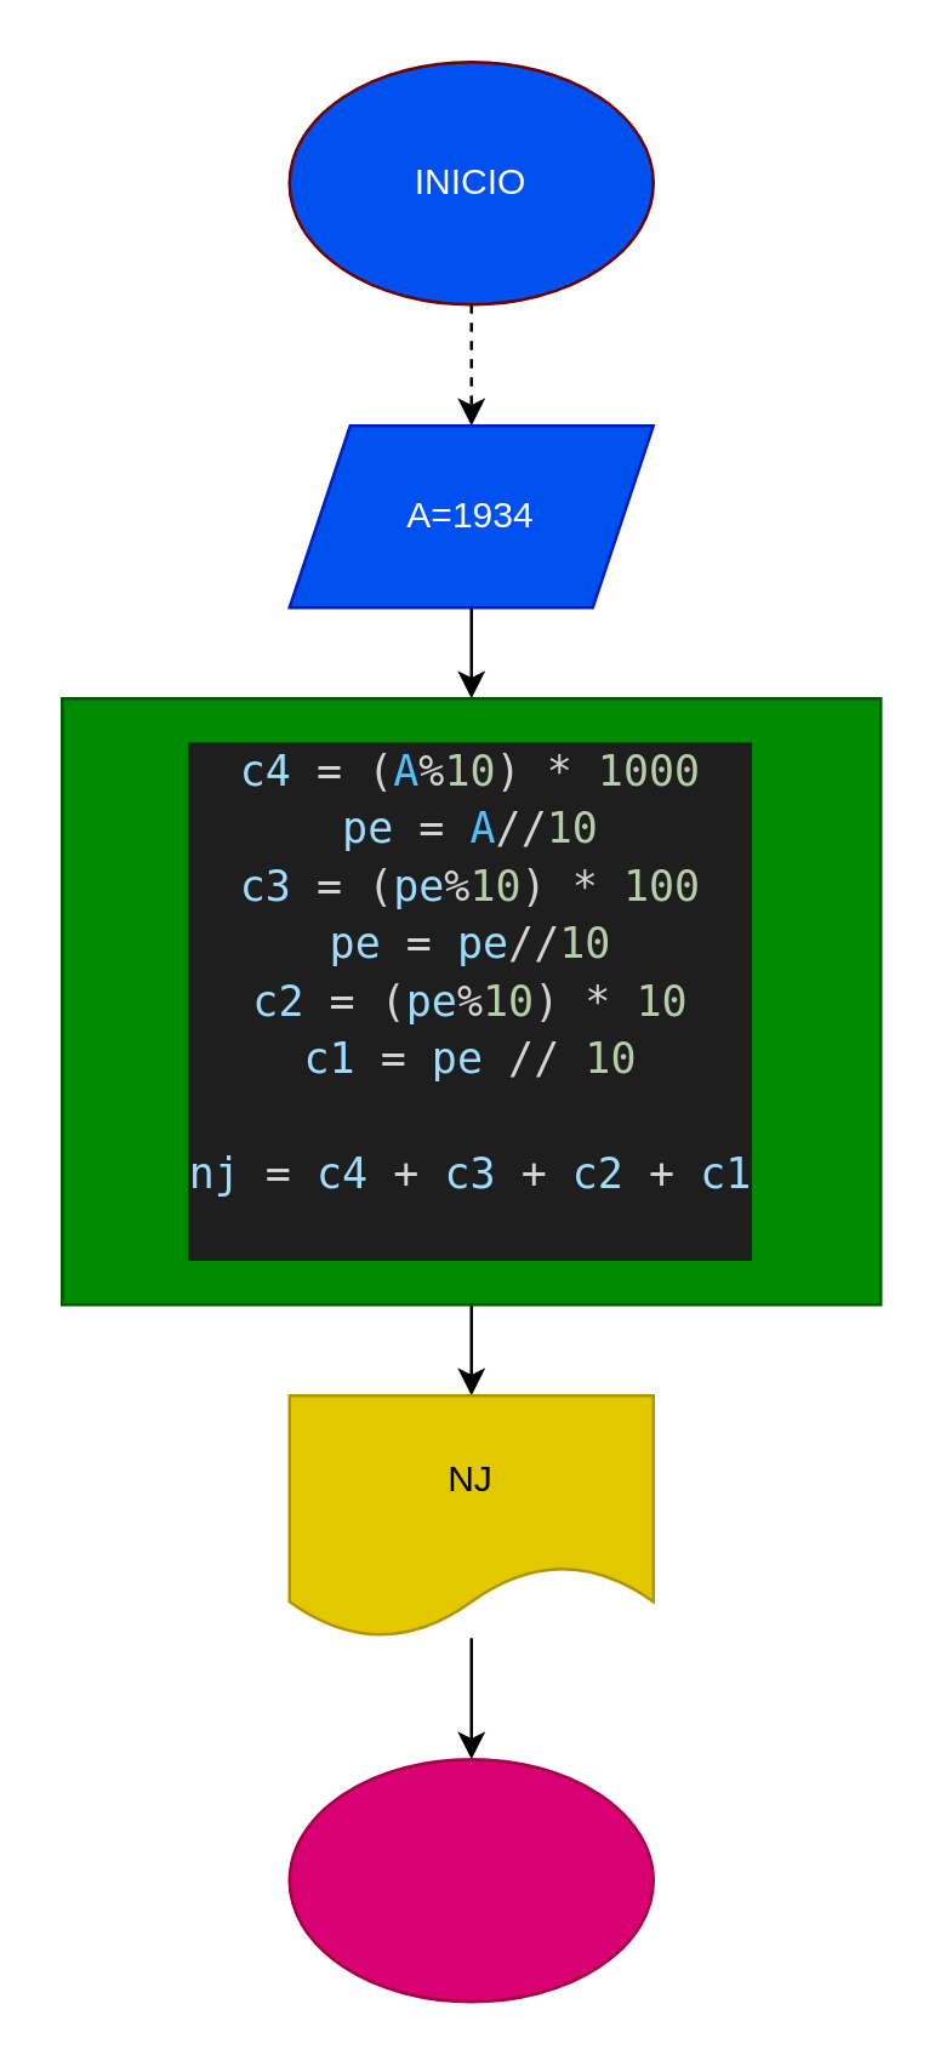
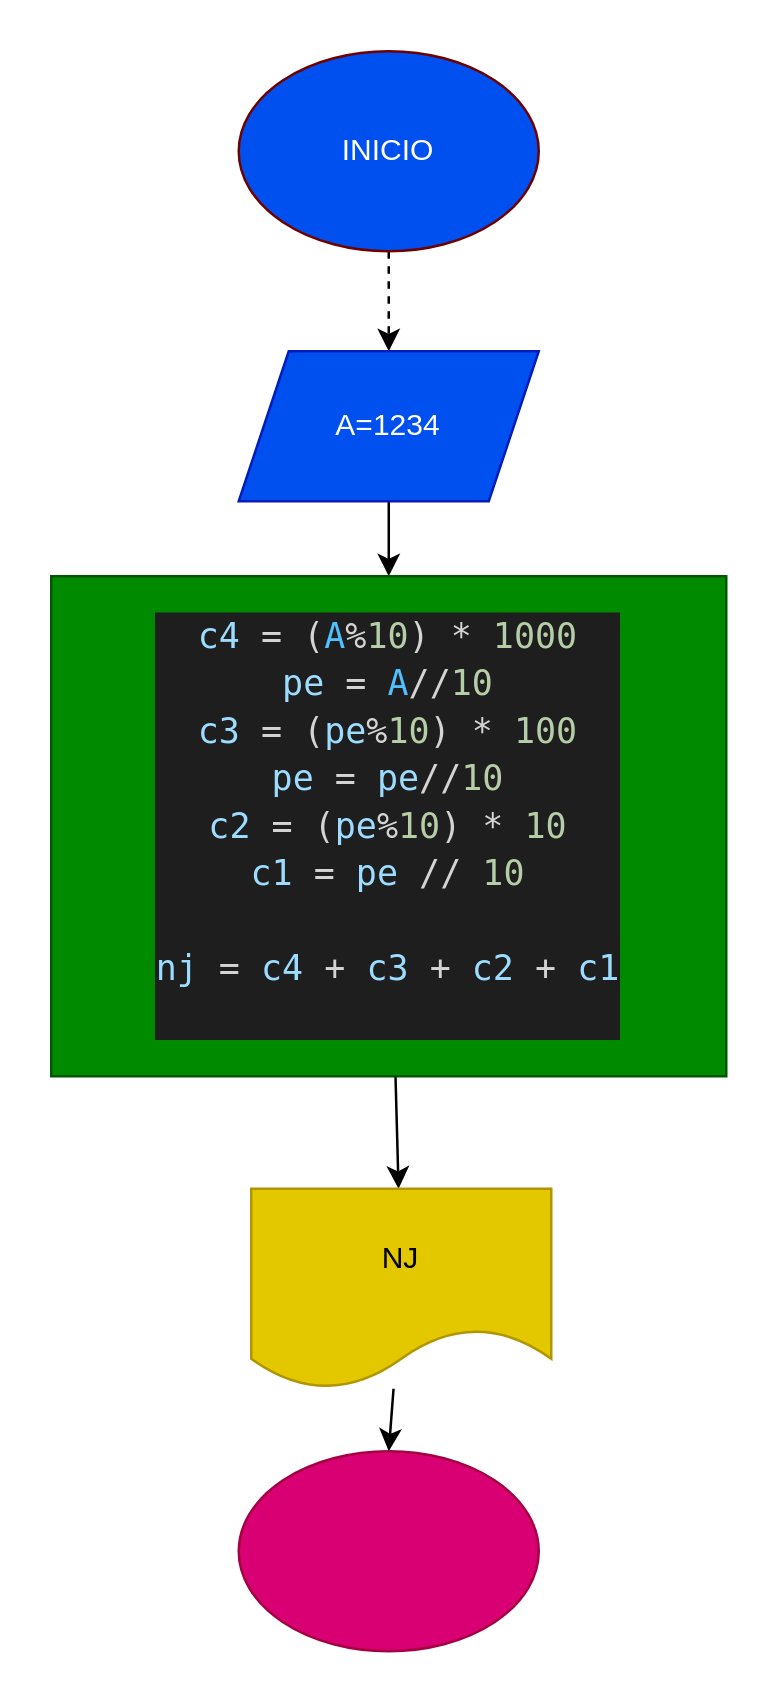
  <mxCell id="0" />
  <mxCell id="1" parent="0" />
  <mxCell id="2" value="" style="edgeStyle=none;html=1;dashed=1;" parent="1" source="3" target="5" edge="1"><mxGeometry relative="1" as="geometry" /></mxCell>
  <mxCell id="3" value="INICIO" style="ellipse;whiteSpace=wrap;html=1;fillColor=#0050ef;fontColor=#ffffff;strokeColor=#6F0000;" parent="1" vertex="1"><mxGeometry x="95" y="20" width="120" height="80" as="geometry" /></mxCell>
  <mxCell id="4" value="" style="edgeStyle=none;html=1;" edge="1" parent="1" source="5" target="7"><mxGeometry relative="1" as="geometry" /></mxCell>
- <mxCell id="5" value="A=1934" style="shape=parallelogram;perimeter=parallelogramPerimeter;whiteSpace=wrap;html=1;fixedSize=1;fillColor=#0050ef;strokeColor=#001DBC;fontColor=#ffffff;" parent="1" vertex="1"><mxGeometry x="95" y="140" width="120" height="60" as="geometry" /></mxCell>
+ <mxCell id="5" value="A=1234" style="shape=parallelogram;perimeter=parallelogramPerimeter;whiteSpace=wrap;html=1;fixedSize=1;fillColor=#0050ef;strokeColor=#001DBC;fontColor=#ffffff;" parent="1" vertex="1"><mxGeometry x="95" y="140" width="120" height="60" as="geometry" /></mxCell>
  <mxCell id="6" value="" style="edgeStyle=none;html=1;" parent="1" source="7" target="9" edge="1"><mxGeometry relative="1" as="geometry" /></mxCell>
  <mxCell id="7" value="&lt;div style=&quot;color: rgb(212, 212, 212); background-color: rgb(30, 30, 30); font-family: &amp;quot;Droid Sans Mono&amp;quot;, &amp;quot;monospace&amp;quot;, monospace; font-size: 14px; line-height: 19px;&quot;&gt;&lt;div&gt;&lt;span style=&quot;color: #9cdcfe;&quot;&gt;c4&lt;/span&gt; = (&lt;span style=&quot;color: #4fc1ff;&quot;&gt;A&lt;/span&gt;%&lt;span style=&quot;color: #b5cea8;&quot;&gt;10&lt;/span&gt;) * &lt;span style=&quot;color: #b5cea8;&quot;&gt;1000&lt;/span&gt;&lt;/div&gt;&lt;div&gt;&lt;span style=&quot;color: #9cdcfe;&quot;&gt;pe&lt;/span&gt; = &lt;span style=&quot;color: #4fc1ff;&quot;&gt;A&lt;/span&gt;//&lt;span style=&quot;color: #b5cea8;&quot;&gt;10&lt;/span&gt;&lt;/div&gt;&lt;div&gt;&lt;span style=&quot;color: #9cdcfe;&quot;&gt;c3&lt;/span&gt; = (&lt;span style=&quot;color: #9cdcfe;&quot;&gt;pe&lt;/span&gt;%&lt;span style=&quot;color: #b5cea8;&quot;&gt;10&lt;/span&gt;) * &lt;span style=&quot;color: #b5cea8;&quot;&gt;100&lt;/span&gt;&lt;/div&gt;&lt;div&gt;&lt;span style=&quot;color: #9cdcfe;&quot;&gt;pe&lt;/span&gt; = &lt;span style=&quot;color: #9cdcfe;&quot;&gt;pe&lt;/span&gt;//&lt;span style=&quot;color: #b5cea8;&quot;&gt;10&lt;/span&gt;&lt;/div&gt;&lt;div&gt;&lt;span style=&quot;color: #9cdcfe;&quot;&gt;c2&lt;/span&gt; = (&lt;span style=&quot;color: #9cdcfe;&quot;&gt;pe&lt;/span&gt;%&lt;span style=&quot;color: #b5cea8;&quot;&gt;10&lt;/span&gt;) * &lt;span style=&quot;color: #b5cea8;&quot;&gt;10&lt;/span&gt;&lt;/div&gt;&lt;div&gt;&lt;span style=&quot;color: #9cdcfe;&quot;&gt;c1&lt;/span&gt; = &lt;span style=&quot;color: #9cdcfe;&quot;&gt;pe&lt;/span&gt; // &lt;span style=&quot;color: #b5cea8;&quot;&gt;10&lt;/span&gt;&lt;/div&gt;&lt;br&gt;&lt;div&gt;&lt;span style=&quot;color: #9cdcfe;&quot;&gt;nj&lt;/span&gt; = &lt;span style=&quot;color: #9cdcfe;&quot;&gt;c4&lt;/span&gt; + &lt;span style=&quot;color: #9cdcfe;&quot;&gt;c3&lt;/span&gt; + &lt;span style=&quot;color: #9cdcfe;&quot;&gt;c2&lt;/span&gt; + &lt;span style=&quot;color: #9cdcfe;&quot;&gt;c1&lt;/span&gt;&lt;/div&gt;&lt;br&gt;&lt;/div&gt;" style="whiteSpace=wrap;html=1;fillColor=#008a00;strokeColor=#005700;fontColor=#ffffff;" parent="1" vertex="1"><mxGeometry x="20" y="230" width="270" height="200" as="geometry" /></mxCell>
  <mxCell id="8" value="" style="edgeStyle=none;html=1;" edge="1" parent="1" source="9"><mxGeometry relative="1" as="geometry"><mxPoint x="155" y="580" as="targetPoint" /></mxGeometry></mxCell>
- <mxCell id="9" value="NJ" style="shape=document;whiteSpace=wrap;html=1;boundedLbl=1;fillColor=#e3c800;strokeColor=#B09500;fontColor=#000000;" parent="1" vertex="1"><mxGeometry x="95" y="460" width="120" height="80" as="geometry" /></mxCell>
+ <mxCell id="9" value="NJ" style="shape=document;whiteSpace=wrap;html=1;boundedLbl=1;fillColor=#e3c800;strokeColor=#B09500;fontColor=#000000;" parent="1" vertex="1"><mxGeometry x="100" y="475" width="120" height="80" as="geometry" /></mxCell>
  <mxCell id="10" value="" style="ellipse;whiteSpace=wrap;html=1;fillColor=#d80073;fontColor=#ffffff;strokeColor=#A50040;" vertex="1" parent="1"><mxGeometry x="95" y="580" width="120" height="80" as="geometry" /></mxCell>
